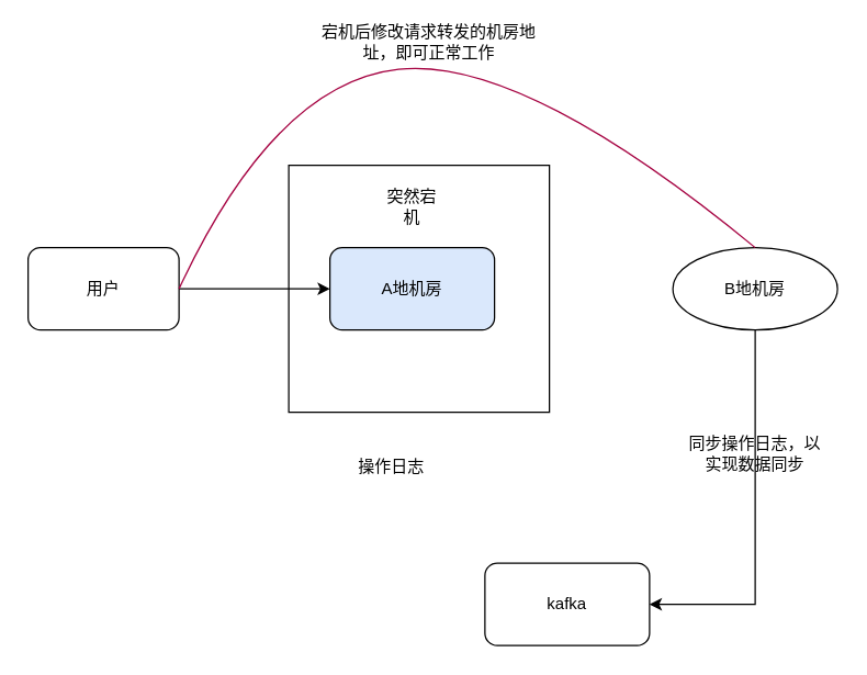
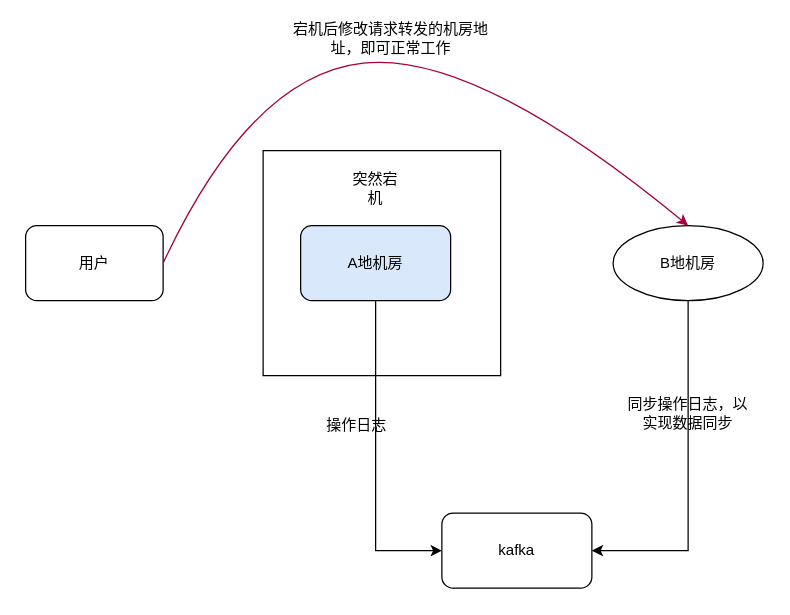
  <mxCell id="0" />
  <mxCell id="1" parent="0" />
  <mxCell id="2" value="" style="rounded=0;whiteSpace=wrap;html=1;" parent="1" vertex="1"><mxGeometry x="210" y="120" width="190" height="180" as="geometry" /></mxCell>
- <mxCell id="3" style="edgeStyle=orthogonalEdgeStyle;rounded=0;orthogonalLoop=1;jettySize=auto;html=1;exitX=1;exitY=0.5;exitDx=0;exitDy=0;" parent="1" source="4" target="6" edge="1"><mxGeometry relative="1" as="geometry" /></mxCell>
  <mxCell id="4" value="用户" style="rounded=1;whiteSpace=wrap;html=1;" parent="1" vertex="1"><mxGeometry x="20" y="180" width="110" height="60" as="geometry" /></mxCell>
+ <mxCell id="5" style="edgeStyle=orthogonalEdgeStyle;rounded=0;orthogonalLoop=1;jettySize=auto;html=1;exitX=0.5;exitY=1;exitDx=0;exitDy=0;entryX=0;entryY=0.5;entryDx=0;entryDy=0;" parent="1" source="6" target="9" edge="1"><mxGeometry relative="1" as="geometry" /></mxCell>
  <mxCell id="6" value="A地机房" style="rounded=1;whiteSpace=wrap;html=1;fillColor=#dae8fc;" parent="1" vertex="1"><mxGeometry x="240" y="180" width="120" height="60" as="geometry" /></mxCell>
  <mxCell id="7" style="edgeStyle=orthogonalEdgeStyle;rounded=0;orthogonalLoop=1;jettySize=auto;html=1;exitX=0.5;exitY=1;exitDx=0;exitDy=0;entryX=1;entryY=0.5;entryDx=0;entryDy=0;" parent="1" source="8" target="9" edge="1"><mxGeometry relative="1" as="geometry" /></mxCell>
  <mxCell id="8" value="B地机房" style="ellipse;whiteSpace=wrap;html=1;" parent="1" vertex="1"><mxGeometry x="490" y="180" width="120" height="60" as="geometry" /></mxCell>
  <mxCell id="9" value="kafka" style="rounded=1;whiteSpace=wrap;html=1;" parent="1" vertex="1"><mxGeometry x="353" y="410" width="120" height="60" as="geometry" /></mxCell>
  <mxCell id="10" value="操作日志" style="text;html=1;strokeColor=none;fillColor=none;align=center;verticalAlign=middle;whiteSpace=wrap;rounded=0;" parent="1" vertex="1"><mxGeometry x="240" y="330" width="90" height="20" as="geometry" /></mxCell>
  <mxCell id="11" value="同步操作日志，以实现数据同步" style="text;html=1;strokeColor=none;fillColor=none;align=center;verticalAlign=middle;whiteSpace=wrap;rounded=0;" parent="1" vertex="1"><mxGeometry x="500" y="320" width="100" height="20" as="geometry" /></mxCell>
  <mxCell id="12" value="突然宕机" style="text;html=1;strokeColor=none;fillColor=none;align=center;verticalAlign=middle;whiteSpace=wrap;rounded=0;" parent="1" vertex="1"><mxGeometry x="280" y="140" width="40" height="20" as="geometry" /></mxCell>
- <mxCell id="13" value="" style="curved=1;endArrow=none;html=1;exitX=1;exitY=0.5;exitDx=0;exitDy=0;entryX=0.5;entryY=0;entryDx=0;entryDy=0;fillColor=#d80073;strokeColor=#A50040;" parent="1" source="4" target="8" edge="1"><mxGeometry width="50" height="50" relative="1" as="geometry"><mxPoint x="150" y="60" as="sourcePoint" /><mxPoint x="200" y="10" as="targetPoint" /><Array as="points"><mxPoint x="200" y="60" /><mxPoint x="380" y="40" /></Array></mxGeometry></mxCell>
+ <mxCell id="13" value="" style="curved=1;endArrow=classic;html=1;exitX=1;exitY=0.5;exitDx=0;exitDy=0;entryX=0.5;entryY=0;entryDx=0;entryDy=0;fillColor=#d80073;strokeColor=#A50040;" parent="1" source="4" target="8" edge="1"><mxGeometry width="50" height="50" relative="1" as="geometry"><mxPoint x="150" y="60" as="sourcePoint" /><mxPoint x="200" y="10" as="targetPoint" /><Array as="points"><mxPoint x="200" y="60" /><mxPoint x="380" y="40" /></Array></mxGeometry></mxCell>
  <mxCell id="14" value="宕机后修改请求转发的机房地址，即可正常工作" style="text;html=1;strokeColor=none;fillColor=none;align=center;verticalAlign=middle;whiteSpace=wrap;rounded=0;" parent="1" vertex="1"><mxGeometry x="225" y="20" width="175" height="20" as="geometry" /></mxCell>
